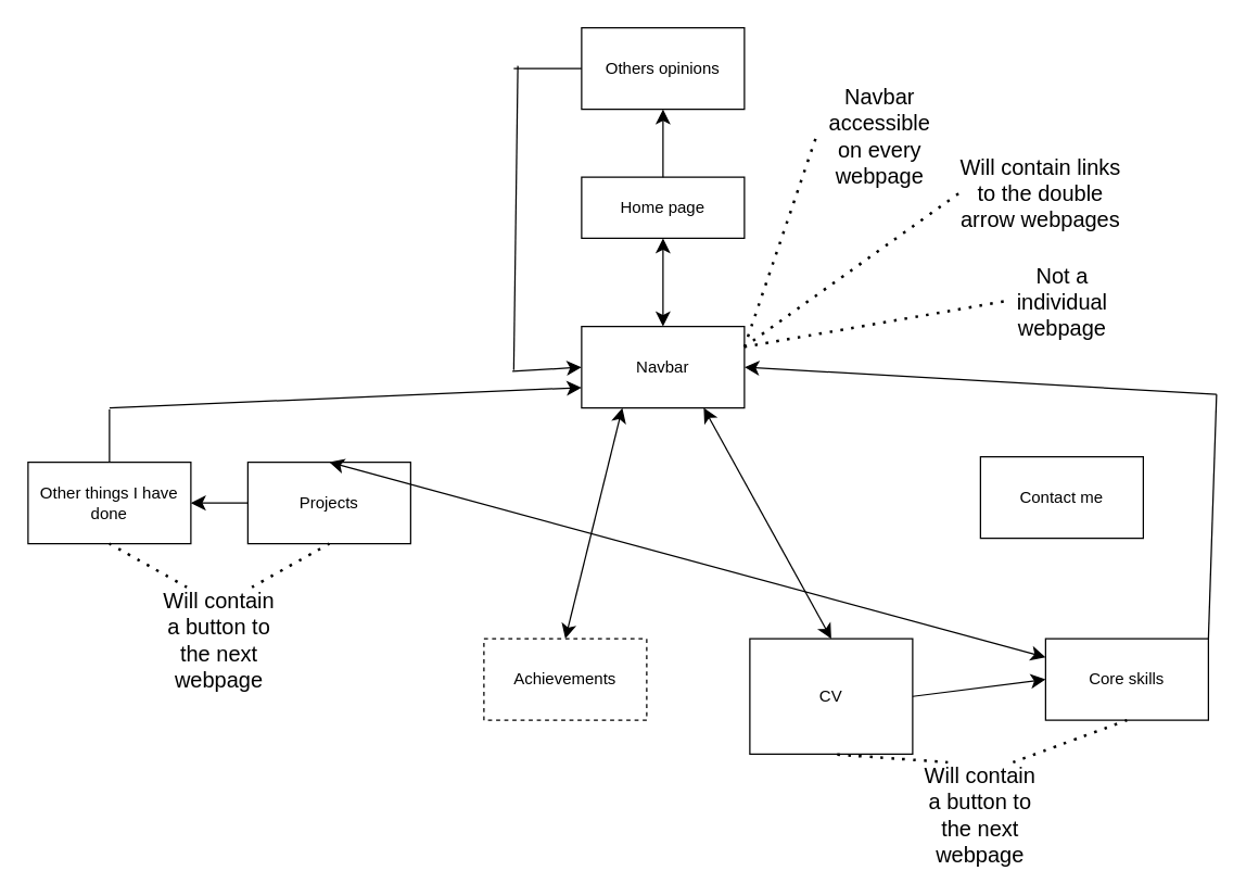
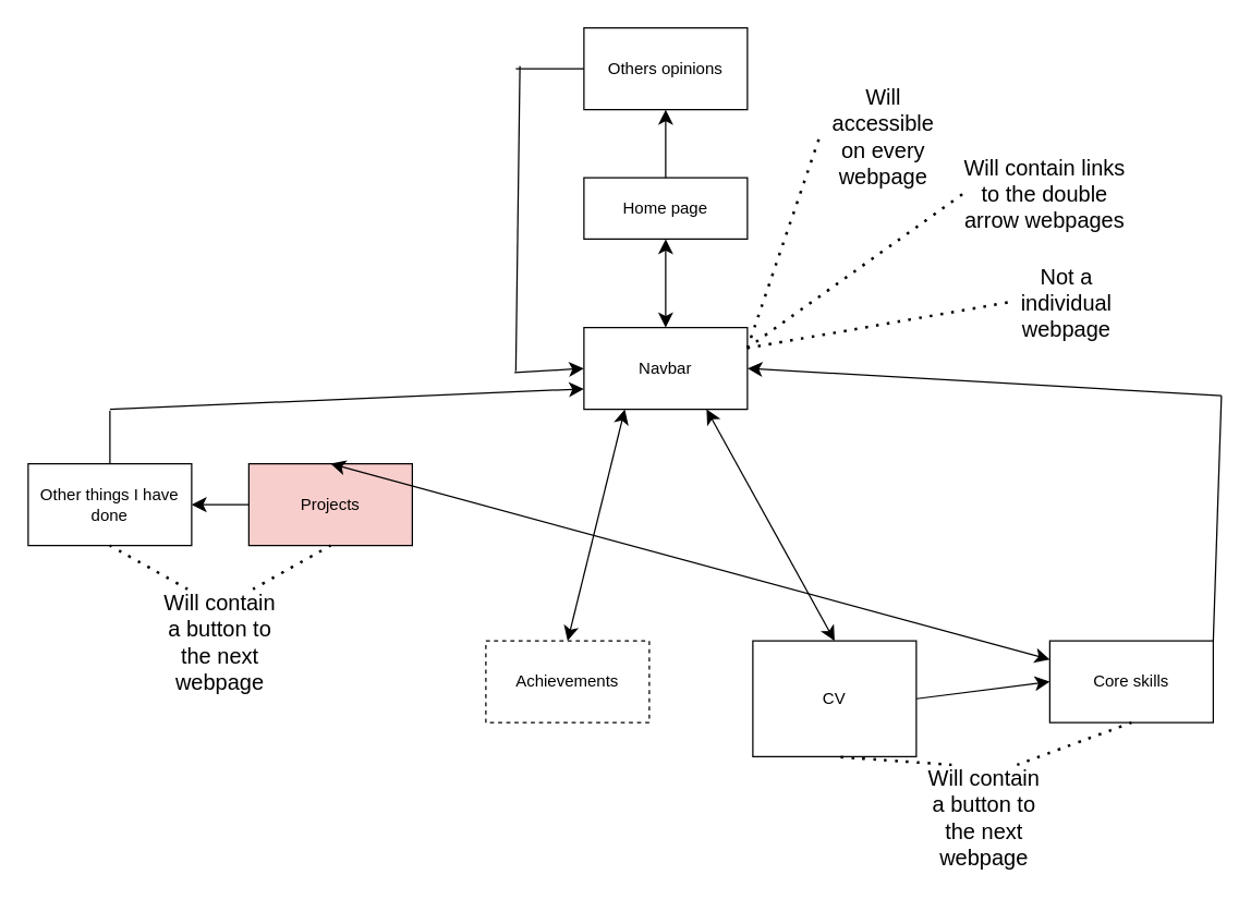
  <mxCell id="0" />
  <mxCell id="1" parent="0" />
  <mxCell id="2" value="Home page" style="rounded=0;whiteSpace=wrap;html=1;" vertex="1" parent="1"><mxGeometry x="428" y="130" width="120" height="45" as="geometry" /></mxCell>
  <mxCell id="3" value="Navbar" style="rounded=0;whiteSpace=wrap;html=1;" vertex="1" parent="1"><mxGeometry x="428" y="240" width="120" height="60" as="geometry" /></mxCell>
  <mxCell id="4" value="" style="endArrow=classic;startArrow=classic;html=1;rounded=0;fontSize=12;startSize=8;endSize=8;curved=1;exitX=0.5;exitY=0;exitDx=0;exitDy=0;entryX=0.5;entryY=1;entryDx=0;entryDy=0;" edge="1" parent="1" source="3" target="2"><mxGeometry width="50" height="50" relative="1" as="geometry"><mxPoint x="442" y="242" as="sourcePoint" /><mxPoint x="492" y="192" as="targetPoint" /></mxGeometry></mxCell>
- <mxCell id="5" value="Projects" style="rounded=0;whiteSpace=wrap;html=1;" vertex="1" parent="1"><mxGeometry x="182" y="340" width="120" height="60" as="geometry" /></mxCell>
+ <mxCell id="5" value="Projects" style="rounded=0;whiteSpace=wrap;html=1;fillColor=#f8cecc;" vertex="1" parent="1"><mxGeometry x="182" y="340" width="120" height="60" as="geometry" /></mxCell>
  <mxCell id="6" value="Achievements" style="rounded=0;whiteSpace=wrap;html=1;dashed=1;" vertex="1" parent="1"><mxGeometry x="356" y="470" width="120" height="60" as="geometry" /></mxCell>
  <mxCell id="7" value="CV" style="rounded=0;whiteSpace=wrap;html=1;" vertex="1" parent="1"><mxGeometry x="552" y="470" width="120" height="85" as="geometry" /></mxCell>
- <mxCell id="8" value="Contact me" style="rounded=0;whiteSpace=wrap;html=1;" vertex="1" parent="1"><mxGeometry x="722" y="336" width="120" height="60" as="geometry" /></mxCell>
  <mxCell id="9" value="" style="endArrow=classic;startArrow=classic;html=1;rounded=0;fontSize=12;startSize=8;endSize=8;curved=1;exitX=0.5;exitY=0;exitDx=0;exitDy=0;" edge="1" parent="1" source="5" target="17"><mxGeometry width="50" height="50" relative="1" as="geometry"><mxPoint x="438" y="349" as="sourcePoint" /><mxPoint x="406" y="340" as="targetPoint" /></mxGeometry></mxCell>
  <mxCell id="10" value="" style="endArrow=classic;startArrow=classic;html=1;rounded=0;fontSize=12;startSize=8;endSize=8;curved=1;exitX=0.5;exitY=0;exitDx=0;exitDy=0;entryX=0.25;entryY=1;entryDx=0;entryDy=0;" edge="1" parent="1" source="6" target="3"><mxGeometry width="50" height="50" relative="1" as="geometry"><mxPoint x="445" y="336" as="sourcePoint" /><mxPoint x="468" y="346" as="targetPoint" /></mxGeometry></mxCell>
  <mxCell id="11" value="" style="endArrow=classic;startArrow=classic;html=1;rounded=0;fontSize=12;startSize=8;endSize=8;curved=1;exitX=0.5;exitY=0;exitDx=0;exitDy=0;entryX=0.75;entryY=1;entryDx=0;entryDy=0;" edge="1" parent="1" source="7" target="3"><mxGeometry width="50" height="50" relative="1" as="geometry"><mxPoint x="434" y="347" as="sourcePoint" /><mxPoint x="522" y="349" as="targetPoint" /></mxGeometry></mxCell>
  <mxCell id="12" value="Others opinions" style="rounded=0;whiteSpace=wrap;html=1;" vertex="1" parent="1"><mxGeometry x="428" y="20" width="120" height="60" as="geometry" /></mxCell>
  <mxCell id="13" value="" style="endArrow=classic;html=1;rounded=0;fontSize=12;startSize=8;endSize=8;curved=1;entryX=0.5;entryY=1;entryDx=0;entryDy=0;exitX=0.5;exitY=0;exitDx=0;exitDy=0;" edge="1" parent="1" source="2" target="12"><mxGeometry width="50" height="50" relative="1" as="geometry"><mxPoint x="482" y="131" as="sourcePoint" /><mxPoint x="532" y="81" as="targetPoint" /></mxGeometry></mxCell>
  <mxCell id="14" value="" style="endArrow=none;html=1;rounded=0;fontSize=12;startSize=8;endSize=8;curved=1;" edge="1" parent="1"><mxGeometry width="50" height="50" relative="1" as="geometry"><mxPoint x="378" y="272" as="sourcePoint" /><mxPoint x="381" y="48" as="targetPoint" /></mxGeometry></mxCell>
  <mxCell id="15" value="" style="endArrow=none;html=1;rounded=0;fontSize=12;startSize=8;endSize=8;curved=1;entryX=0;entryY=0.5;entryDx=0;entryDy=0;" edge="1" parent="1" target="12"><mxGeometry width="50" height="50" relative="1" as="geometry"><mxPoint x="378" y="50" as="sourcePoint" /><mxPoint x="382" y="41" as="targetPoint" /></mxGeometry></mxCell>
  <mxCell id="16" value="" style="endArrow=classic;html=1;rounded=0;fontSize=12;startSize=8;endSize=8;curved=1;entryX=0;entryY=0.5;entryDx=0;entryDy=0;" edge="1" parent="1" target="3"><mxGeometry width="50" height="50" relative="1" as="geometry"><mxPoint x="377" y="273" as="sourcePoint" /><mxPoint x="281" y="243" as="targetPoint" /></mxGeometry></mxCell>
  <mxCell id="17" value="Core skills" style="rounded=0;whiteSpace=wrap;html=1;" vertex="1" parent="1"><mxGeometry x="770" y="470" width="120" height="60" as="geometry" /></mxCell>
  <mxCell id="18" value="" style="endArrow=classic;html=1;rounded=0;fontSize=12;startSize=8;endSize=8;curved=1;entryX=0;entryY=0.5;entryDx=0;entryDy=0;exitX=1;exitY=0.5;exitDx=0;exitDy=0;" edge="1" parent="1" source="7" target="17"><mxGeometry width="50" height="50" relative="1" as="geometry"><mxPoint x="564" y="661" as="sourcePoint" /><mxPoint x="614" y="611" as="targetPoint" /></mxGeometry></mxCell>
  <mxCell id="19" value="" style="endArrow=none;html=1;rounded=0;fontSize=12;startSize=8;endSize=8;curved=1;exitX=1;exitY=0;exitDx=0;exitDy=0;" edge="1" parent="1" source="17"><mxGeometry width="50" height="50" relative="1" as="geometry"><mxPoint x="892" y="443" as="sourcePoint" /><mxPoint x="896" y="290" as="targetPoint" /></mxGeometry></mxCell>
  <mxCell id="20" value="" style="endArrow=classic;html=1;rounded=0;fontSize=12;startSize=8;endSize=8;curved=1;entryX=1;entryY=0.5;entryDx=0;entryDy=0;" edge="1" parent="1" target="3"><mxGeometry width="50" height="50" relative="1" as="geometry"><mxPoint x="896" y="290" as="sourcePoint" /><mxPoint x="946" y="240" as="targetPoint" /></mxGeometry></mxCell>
  <mxCell id="21" value="Other things I have done" style="rounded=0;whiteSpace=wrap;html=1;" vertex="1" parent="1"><mxGeometry x="20" y="340" width="120" height="60" as="geometry" /></mxCell>
  <mxCell id="22" value="" style="endArrow=classic;html=1;rounded=0;fontSize=12;startSize=8;endSize=8;curved=1;entryX=1;entryY=0.5;entryDx=0;entryDy=0;exitX=0;exitY=0.5;exitDx=0;exitDy=0;" edge="1" parent="1" source="5" target="21"><mxGeometry width="50" height="50" relative="1" as="geometry"><mxPoint x="182" y="488" as="sourcePoint" /><mxPoint x="232" y="438" as="targetPoint" /></mxGeometry></mxCell>
  <mxCell id="23" value="" style="endArrow=none;html=1;rounded=0;fontSize=12;startSize=8;endSize=8;curved=1;exitX=0.5;exitY=0;exitDx=0;exitDy=0;" edge="1" parent="1" source="21"><mxGeometry width="50" height="50" relative="1" as="geometry"><mxPoint x="80" y="340" as="sourcePoint" /><mxPoint x="80" y="301" as="targetPoint" /></mxGeometry></mxCell>
  <mxCell id="24" value="" style="endArrow=classic;html=1;rounded=0;fontSize=12;startSize=8;endSize=8;curved=1;entryX=0;entryY=0.75;entryDx=0;entryDy=0;" edge="1" parent="1" target="3"><mxGeometry width="50" height="50" relative="1" as="geometry"><mxPoint x="80" y="300" as="sourcePoint" /><mxPoint x="310" y="267" as="targetPoint" /></mxGeometry></mxCell>
- <mxCell id="25" value="Navbar accessible on every webpage" style="text;html=1;align=center;verticalAlign=middle;whiteSpace=wrap;rounded=0;fontSize=16;" vertex="1" parent="1"><mxGeometry x="601" y="62" width="94" height="76" as="geometry" /></mxCell>
+ <mxCell id="25" value="Will accessible on every webpage" style="text;html=1;align=center;verticalAlign=middle;whiteSpace=wrap;rounded=0;fontSize=16;" vertex="1" parent="1"><mxGeometry x="601" y="62" width="94" height="76" as="geometry" /></mxCell>
  <mxCell id="26" value="" style="endArrow=none;dashed=1;html=1;dashPattern=1 3;strokeWidth=2;rounded=0;fontSize=12;startSize=8;endSize=8;curved=1;entryX=0;entryY=0.5;entryDx=0;entryDy=0;exitX=1;exitY=0.25;exitDx=0;exitDy=0;" edge="1" parent="1" source="3" target="25"><mxGeometry width="50" height="50" relative="1" as="geometry"><mxPoint x="550" y="257" as="sourcePoint" /><mxPoint x="600" y="207" as="targetPoint" /></mxGeometry></mxCell>
  <mxCell id="27" value="Will contain a button to the next webpage" style="text;html=1;align=center;verticalAlign=middle;whiteSpace=wrap;rounded=0;fontSize=16;" vertex="1" parent="1"><mxGeometry x="113" y="432" width="96" height="77" as="geometry" /></mxCell>
  <mxCell id="28" value="" style="endArrow=none;dashed=1;html=1;dashPattern=1 3;strokeWidth=2;rounded=0;fontSize=12;startSize=8;endSize=8;curved=1;exitX=0.75;exitY=0;exitDx=0;exitDy=0;entryX=0.5;entryY=1;entryDx=0;entryDy=0;" edge="1" parent="1" source="27" target="5"><mxGeometry width="50" height="50" relative="1" as="geometry"><mxPoint x="193" y="425" as="sourcePoint" /><mxPoint x="243" y="375" as="targetPoint" /></mxGeometry></mxCell>
  <mxCell id="29" value="" style="endArrow=none;dashed=1;html=1;dashPattern=1 3;strokeWidth=2;rounded=0;fontSize=12;startSize=8;endSize=8;curved=1;entryX=0.5;entryY=1;entryDx=0;entryDy=0;exitX=0.25;exitY=0;exitDx=0;exitDy=0;" edge="1" parent="1" source="27" target="21"><mxGeometry width="50" height="50" relative="1" as="geometry"><mxPoint x="47" y="484" as="sourcePoint" /><mxPoint x="97" y="434" as="targetPoint" /></mxGeometry></mxCell>
  <mxCell id="30" value="Will contain a button to the next webpage" style="text;html=1;align=center;verticalAlign=middle;whiteSpace=wrap;rounded=0;fontSize=16;" vertex="1" parent="1"><mxGeometry x="674" y="561" width="96" height="77" as="geometry" /></mxCell>
  <mxCell id="31" value="" style="endArrow=none;dashed=1;html=1;dashPattern=1 3;strokeWidth=2;rounded=0;fontSize=12;startSize=8;endSize=8;curved=1;entryX=0.5;entryY=1;entryDx=0;entryDy=0;exitX=0.25;exitY=0;exitDx=0;exitDy=0;" edge="1" parent="1" source="30" target="7"><mxGeometry width="50" height="50" relative="1" as="geometry"><mxPoint x="567" y="582" as="sourcePoint" /><mxPoint x="617" y="532" as="targetPoint" /></mxGeometry></mxCell>
  <mxCell id="32" value="" style="endArrow=none;dashed=1;html=1;dashPattern=1 3;strokeWidth=2;rounded=0;fontSize=12;startSize=8;endSize=8;curved=1;entryX=0.5;entryY=1;entryDx=0;entryDy=0;exitX=0.75;exitY=0;exitDx=0;exitDy=0;" edge="1" parent="1" source="30" target="17"><mxGeometry width="50" height="50" relative="1" as="geometry"><mxPoint x="786" y="602" as="sourcePoint" /><mxPoint x="836" y="552" as="targetPoint" /></mxGeometry></mxCell>
  <mxCell id="33" value="Will contain links to the double arrow webpages" style="text;html=1;align=center;verticalAlign=middle;whiteSpace=wrap;rounded=0;fontSize=16;" vertex="1" parent="1"><mxGeometry x="706" y="110" width="121" height="64" as="geometry" /></mxCell>
  <mxCell id="34" value="" style="endArrow=none;dashed=1;html=1;dashPattern=1 3;strokeWidth=2;rounded=0;fontSize=12;startSize=8;endSize=8;curved=1;exitX=1;exitY=0.25;exitDx=0;exitDy=0;entryX=0;entryY=0.5;entryDx=0;entryDy=0;" edge="1" parent="1" source="3" target="33"><mxGeometry width="50" height="50" relative="1" as="geometry"><mxPoint x="573" y="257" as="sourcePoint" /><mxPoint x="623" y="207" as="targetPoint" /></mxGeometry></mxCell>
  <mxCell id="35" value="Not a individual webpage" style="text;html=1;align=center;verticalAlign=middle;whiteSpace=wrap;rounded=0;fontSize=16;" vertex="1" parent="1"><mxGeometry x="739.5" y="193" width="85" height="57" as="geometry" /></mxCell>
  <mxCell id="36" value="" style="endArrow=none;dashed=1;html=1;dashPattern=1 3;strokeWidth=2;rounded=0;fontSize=12;startSize=8;endSize=8;curved=1;exitX=1;exitY=0.25;exitDx=0;exitDy=0;entryX=0;entryY=0.5;entryDx=0;entryDy=0;" edge="1" parent="1" source="3" target="35"><mxGeometry width="50" height="50" relative="1" as="geometry"><mxPoint x="649" y="266" as="sourcePoint" /><mxPoint x="699" y="216" as="targetPoint" /></mxGeometry></mxCell>
